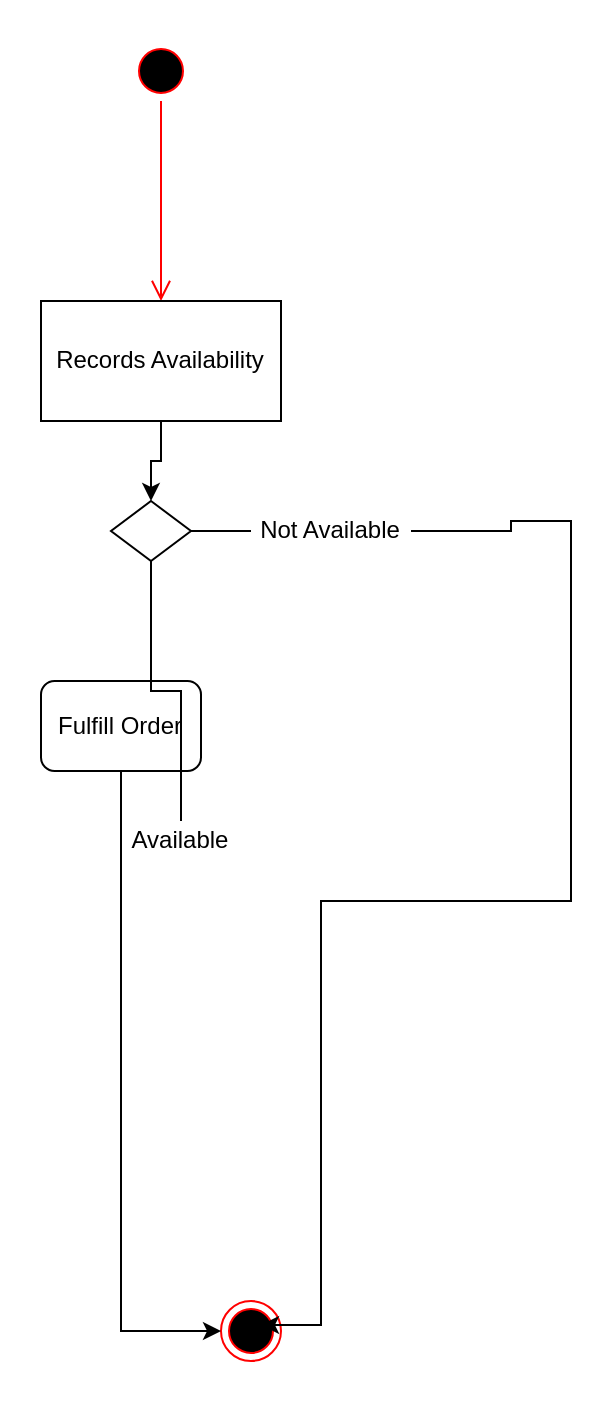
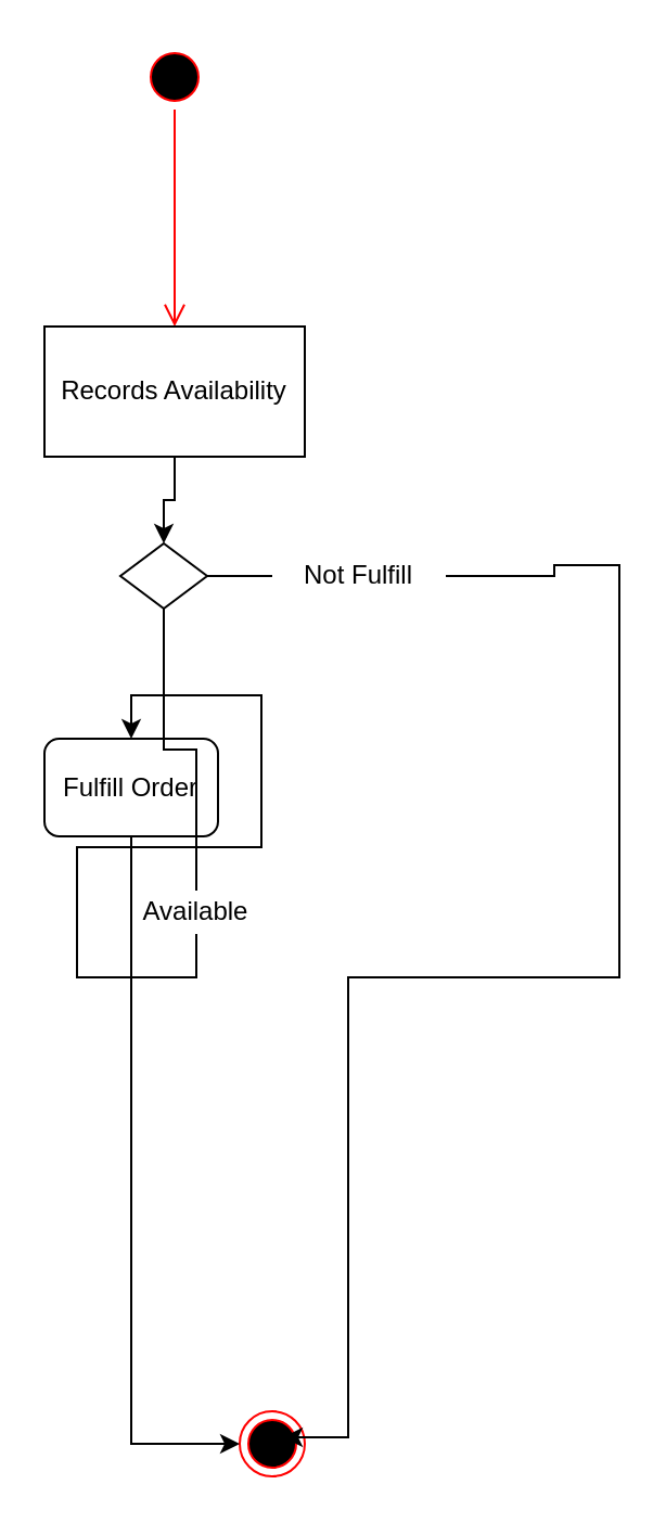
  <mxCell id="0" />
  <mxCell id="1" parent="0" />
  <mxCell id="2" value="" style="ellipse;html=1;shape=startState;fillColor=#000000;strokeColor=#ff0000;glass=1;" parent="1" vertex="1"><mxGeometry x="65" y="20" width="30" height="30" as="geometry" /></mxCell>
  <mxCell id="3" value="" style="edgeStyle=orthogonalEdgeStyle;html=1;verticalAlign=bottom;endArrow=open;endSize=8;strokeColor=#ff0000;entryX=0.5;entryY=0;entryDx=0;entryDy=0;" parent="1" source="2" target="9" edge="1"><mxGeometry relative="1" as="geometry"><mxPoint x="80" y="140" as="targetPoint" /></mxGeometry></mxCell>
  <mxCell id="4" value="" style="ellipse;html=1;shape=endState;fillColor=#000000;strokeColor=#ff0000;glass=1;" parent="1" vertex="1"><mxGeometry x="110" y="650" width="30" height="30" as="geometry" /></mxCell>
+ <mxCell id="5" style="edgeStyle=orthogonalEdgeStyle;rounded=0;orthogonalLoop=1;jettySize=auto;html=1;exitX=0.5;exitY=1;exitDx=0;exitDy=0;entryX=0.5;entryY=0;entryDx=0;entryDy=0;" parent="1" source="14" target="11" edge="1"><mxGeometry relative="1" as="geometry" /></mxCell>
  <mxCell id="6" style="edgeStyle=orthogonalEdgeStyle;rounded=0;orthogonalLoop=1;jettySize=auto;html=1;exitX=1;exitY=0.5;exitDx=0;exitDy=0;entryX=0.667;entryY=0.4;entryDx=0;entryDy=0;entryPerimeter=0;" parent="1" source="12" target="4" edge="1"><mxGeometry relative="1" as="geometry"><Array as="points"><mxPoint x="255" y="260" /><mxPoint x="285" y="260" /><mxPoint x="285" y="450" /><mxPoint x="160" y="450" /><mxPoint x="160" y="662" /></Array></mxGeometry></mxCell>
  <mxCell id="7" value="" style="rhombus;whiteSpace=wrap;html=1;glass=1;" parent="1" vertex="1"><mxGeometry x="55" y="250" width="40" height="30" as="geometry" /></mxCell>
  <mxCell id="8" style="edgeStyle=orthogonalEdgeStyle;rounded=0;orthogonalLoop=1;jettySize=auto;html=1;exitX=0.5;exitY=1;exitDx=0;exitDy=0;entryX=0.5;entryY=0;entryDx=0;entryDy=0;" parent="1" source="9" target="7" edge="1"><mxGeometry relative="1" as="geometry" /></mxCell>
  <mxCell id="9" value="&lt;span&gt;Records Availability&lt;/span&gt;" style="whiteSpace=wrap;html=1;glass=0;rounded=0;" parent="1" vertex="1"><mxGeometry x="20" y="150" width="120" height="60" as="geometry" /></mxCell>
  <mxCell id="10" style="edgeStyle=orthogonalEdgeStyle;rounded=0;orthogonalLoop=1;jettySize=auto;html=1;exitX=0.5;exitY=1;exitDx=0;exitDy=0;entryX=0;entryY=0.5;entryDx=0;entryDy=0;" parent="1" source="11" target="4" edge="1"><mxGeometry relative="1" as="geometry" /></mxCell>
  <mxCell id="11" value="&lt;span&gt;Fulfill Order&lt;/span&gt;" style="rounded=1;whiteSpace=wrap;html=1;glass=0;" parent="1" vertex="1"><mxGeometry x="20" y="340" width="80" height="45" as="geometry" /></mxCell>
- <mxCell id="12" value="Not Available" style="text;html=1;strokeColor=none;fillColor=none;align=center;verticalAlign=middle;whiteSpace=wrap;rounded=0;glass=0;" parent="1" vertex="1"><mxGeometry x="125" y="255" width="80" height="20" as="geometry" /></mxCell>
+ <mxCell id="12" value="Not Fulfill" style="text;html=1;strokeColor=none;fillColor=none;align=center;verticalAlign=middle;whiteSpace=wrap;rounded=0;glass=0;" parent="1" vertex="1"><mxGeometry x="125" y="255" width="80" height="20" as="geometry" /></mxCell>
  <mxCell id="13" style="edgeStyle=orthogonalEdgeStyle;rounded=0;orthogonalLoop=1;jettySize=auto;html=1;exitX=1;exitY=0.5;exitDx=0;exitDy=0;entryX=0;entryY=0.5;entryDx=0;entryDy=0;endArrow=none;endFill=0;" parent="1" source="7" target="12" edge="1"><mxGeometry relative="1" as="geometry"><mxPoint x="100" y="265" as="sourcePoint" /><mxPoint x="160.01" y="642" as="targetPoint" /></mxGeometry></mxCell>
  <mxCell id="14" value="Available" style="text;html=1;strokeColor=none;fillColor=none;align=center;verticalAlign=middle;whiteSpace=wrap;rounded=0;glass=0;" parent="1" vertex="1"><mxGeometry x="55" y="410" width="70" height="20" as="geometry" /></mxCell>
  <mxCell id="15" style="edgeStyle=orthogonalEdgeStyle;rounded=0;orthogonalLoop=1;jettySize=auto;html=1;exitX=0.5;exitY=1;exitDx=0;exitDy=0;entryX=0.5;entryY=0;entryDx=0;entryDy=0;endArrow=none;endFill=0;" parent="1" source="7" target="14" edge="1"><mxGeometry relative="1" as="geometry"><mxPoint x="75" y="280" as="sourcePoint" /><mxPoint x="80" y="340" as="targetPoint" /></mxGeometry></mxCell>
